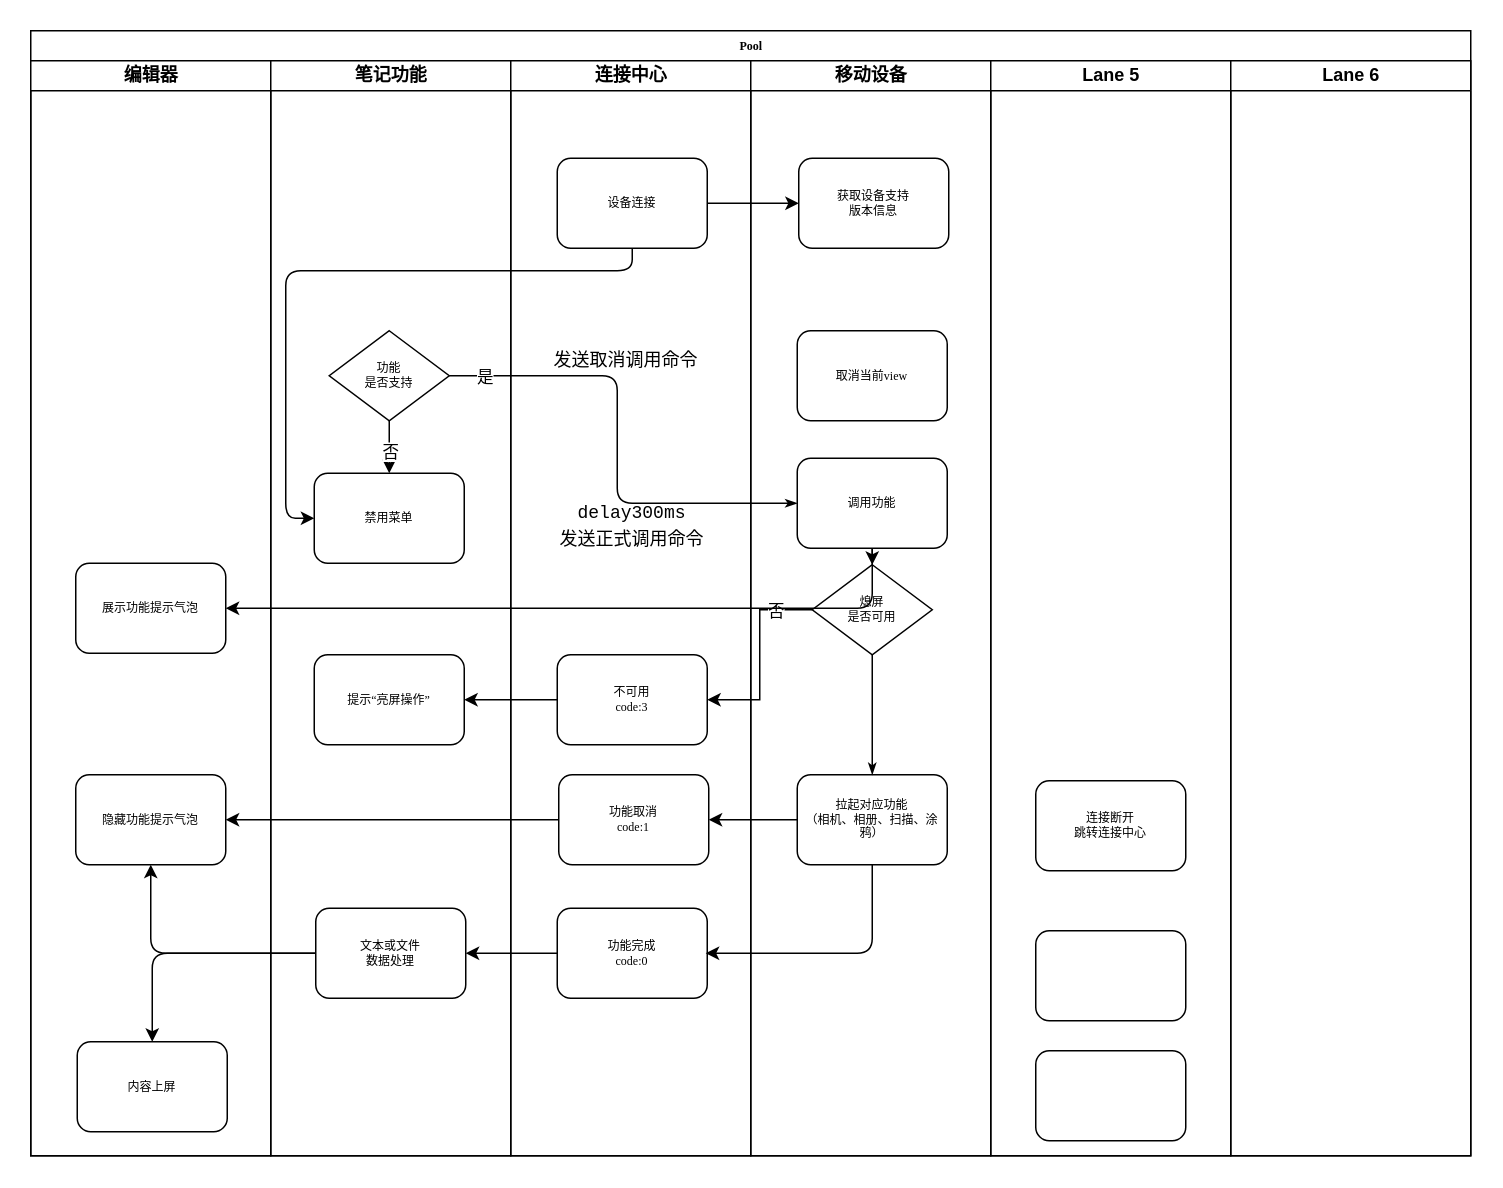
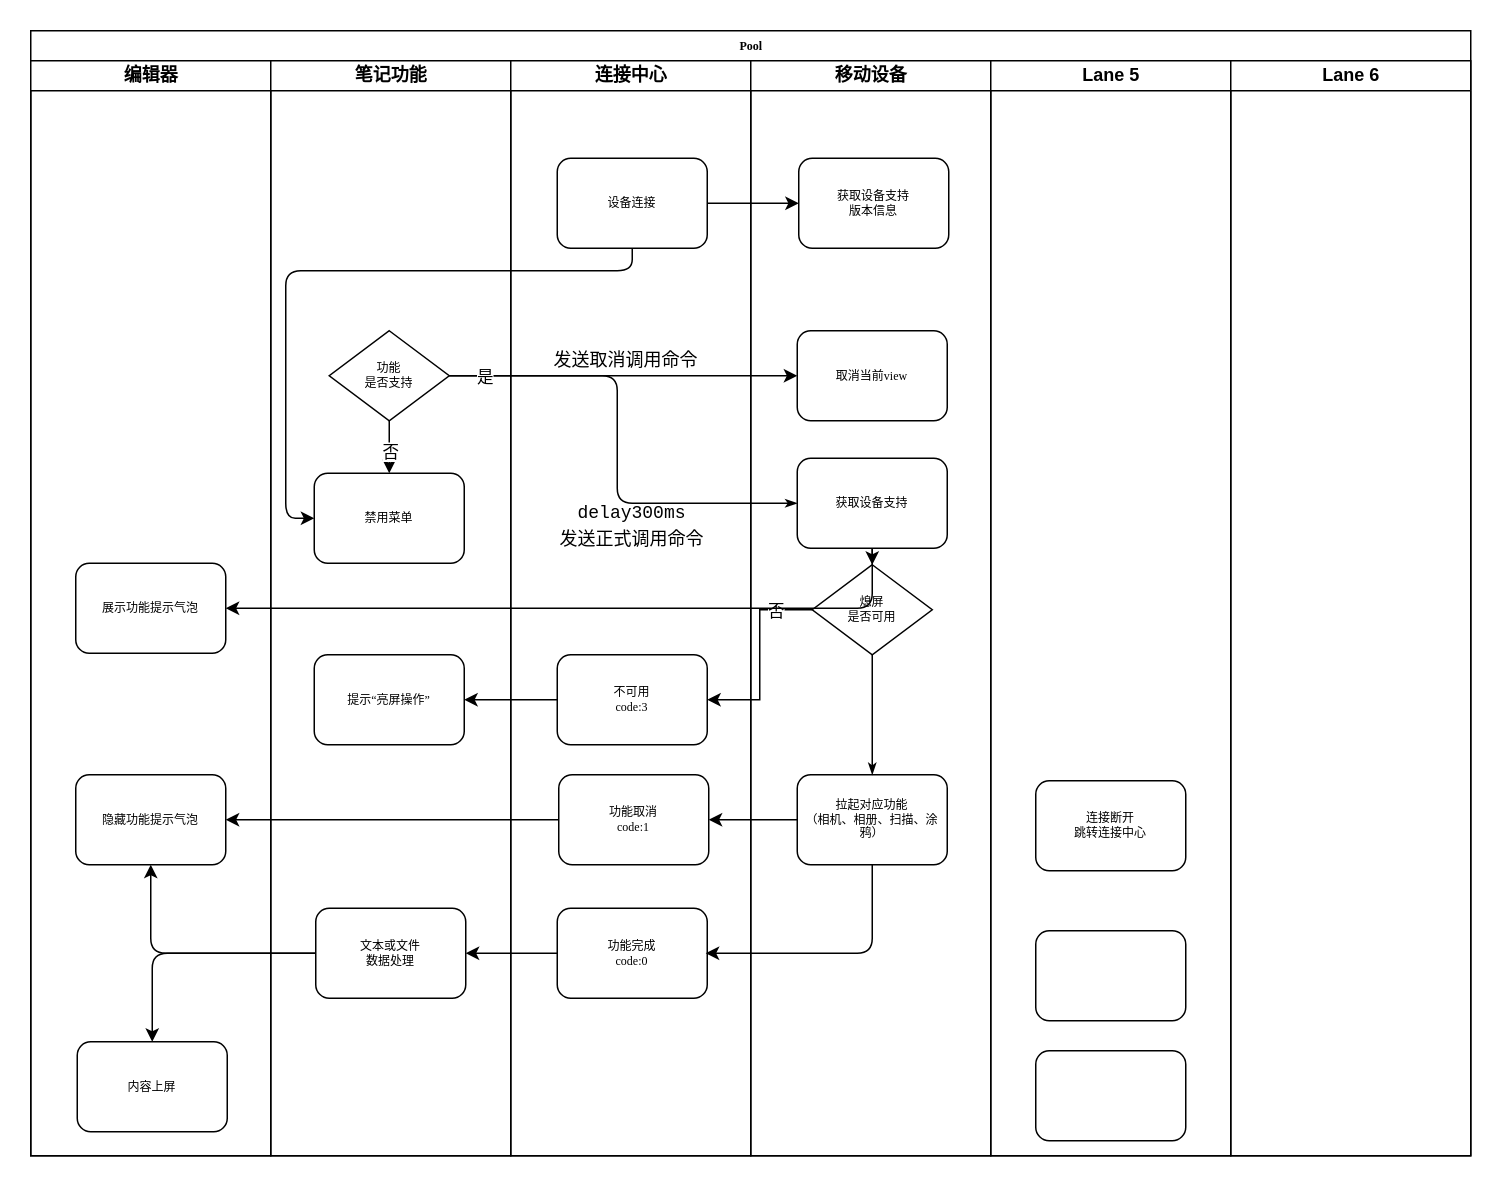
  <mxCell id="0" />
  <mxCell id="1" parent="0" />
  <mxCell id="2" value="Pool" style="swimlane;html=1;childLayout=stackLayout;startSize=20;rounded=0;shadow=0;labelBackgroundColor=none;strokeWidth=1;fontFamily=Verdana;fontSize=8;align=center;" parent="1" vertex="1"><mxGeometry x="20" y="20" width="960" height="750" as="geometry" /></mxCell>
  <mxCell id="3" value="编辑器" style="swimlane;html=1;startSize=20;" parent="2" vertex="1"><mxGeometry y="20" width="160" height="730" as="geometry" /></mxCell>
  <mxCell id="4" value="展示功能提示气泡" style="rounded=1;whiteSpace=wrap;html=1;shadow=0;labelBackgroundColor=none;strokeWidth=1;fontFamily=Verdana;fontSize=8;align=center;" vertex="1" parent="3"><mxGeometry x="30" y="335" width="100" height="60" as="geometry" /></mxCell>
  <mxCell id="5" value="隐藏功能提示气泡" style="rounded=1;whiteSpace=wrap;html=1;shadow=0;labelBackgroundColor=none;strokeWidth=1;fontFamily=Verdana;fontSize=8;align=center;" vertex="1" parent="3"><mxGeometry x="30" y="476" width="100" height="60" as="geometry" /></mxCell>
  <mxCell id="6" value="内容上屏" style="rounded=1;whiteSpace=wrap;html=1;shadow=0;labelBackgroundColor=none;strokeWidth=1;fontFamily=Verdana;fontSize=8;align=center;" vertex="1" parent="3"><mxGeometry x="31" y="654" width="100" height="60" as="geometry" /></mxCell>
  <mxCell id="7" value="笔记功能" style="swimlane;html=1;startSize=20;" parent="2" vertex="1"><mxGeometry x="160" y="20" width="160" height="730" as="geometry" /></mxCell>
  <mxCell id="8" value="文本或文件&lt;br&gt;数据处理" style="rounded=1;whiteSpace=wrap;html=1;shadow=0;labelBackgroundColor=none;strokeWidth=1;fontFamily=Verdana;fontSize=8;align=center;" vertex="1" parent="7"><mxGeometry x="30" y="565" width="100" height="60" as="geometry" /></mxCell>
  <mxCell id="9" value="禁用菜单" style="rounded=1;whiteSpace=wrap;html=1;shadow=0;labelBackgroundColor=none;strokeWidth=1;fontFamily=Verdana;fontSize=8;align=center;" vertex="1" parent="7"><mxGeometry x="29" y="275" width="100" height="60" as="geometry" /></mxCell>
  <mxCell id="10" value="连接中心" style="swimlane;html=1;startSize=20;" parent="2" vertex="1"><mxGeometry x="320" y="20" width="160" height="730" as="geometry" /></mxCell>
  <mxCell id="11" value="功能完成&lt;br&gt;code:0" style="rounded=1;whiteSpace=wrap;html=1;shadow=0;labelBackgroundColor=none;strokeWidth=1;fontFamily=Verdana;fontSize=8;align=center;" parent="10" vertex="1"><mxGeometry x="31" y="565" width="100" height="60" as="geometry" /></mxCell>
  <mxCell id="12" style="edgeStyle=orthogonalEdgeStyle;curved=1;rounded=0;orthogonalLoop=1;jettySize=auto;html=1;exitX=0;exitY=0.5;exitDx=0;exitDy=0;entryX=1;entryY=0.5;entryDx=0;entryDy=0;" edge="1" parent="2" source="11" target="8"><mxGeometry relative="1" as="geometry" /></mxCell>
  <mxCell id="13" style="edgeStyle=orthogonalEdgeStyle;rounded=1;orthogonalLoop=1;jettySize=auto;html=1;exitX=0;exitY=0.5;exitDx=0;exitDy=0;entryX=0.5;entryY=0;entryDx=0;entryDy=0;" edge="1" parent="2" source="8" target="6"><mxGeometry relative="1" as="geometry" /></mxCell>
  <mxCell id="14" value="移动设备" style="swimlane;html=1;startSize=20;" parent="2" vertex="1"><mxGeometry x="480" y="20" width="160" height="730" as="geometry" /></mxCell>
  <mxCell id="15" value="功能&lt;br&gt;是否支持" style="rhombus;whiteSpace=wrap;html=1;rounded=0;shadow=0;labelBackgroundColor=none;strokeWidth=1;fontFamily=Verdana;fontSize=8;align=center;" vertex="1" parent="14"><mxGeometry x="-281" y="180" width="80" height="60" as="geometry" /></mxCell>
  <mxCell id="16" value="提示“亮屏操作”" style="rounded=1;whiteSpace=wrap;html=1;shadow=0;labelBackgroundColor=none;strokeWidth=1;fontFamily=Verdana;fontSize=8;align=center;" vertex="1" parent="14"><mxGeometry x="-291" y="396" width="100" height="60" as="geometry" /></mxCell>
  <mxCell id="17" value="设备连接" style="rounded=1;whiteSpace=wrap;html=1;shadow=0;labelBackgroundColor=none;strokeWidth=1;fontFamily=Verdana;fontSize=8;align=center;" parent="14" vertex="1"><mxGeometry x="-129" y="65" width="100" height="60" as="geometry" /></mxCell>
  <mxCell id="18" value="&lt;div style=&quot;font-family: Menlo, Monaco, &amp;quot;Courier New&amp;quot;, monospace; line-height: 18px;&quot;&gt;&lt;span style=&quot;background-color: rgb(255, 255, 255);&quot;&gt;发送取消调用命令&lt;/span&gt;&lt;/div&gt;" style="text;html=1;strokeColor=none;fillColor=none;align=center;verticalAlign=middle;whiteSpace=wrap;rounded=0;" vertex="1" parent="14"><mxGeometry x="-138" y="185" width="110" height="30" as="geometry" /></mxCell>
  <mxCell id="19" value="&lt;div style=&quot;font-family: Menlo, Monaco, &amp;quot;Courier New&amp;quot;, monospace; line-height: 18px;&quot;&gt;&lt;span style=&quot;background-color: rgb(255, 255, 255);&quot;&gt;delay300ms&lt;/span&gt;&lt;/div&gt;&lt;div style=&quot;font-family: Menlo, Monaco, &amp;quot;Courier New&amp;quot;, monospace; line-height: 18px;&quot;&gt;&lt;span style=&quot;background-color: rgb(255, 255, 255);&quot;&gt;发送正式调用命令&lt;/span&gt;&lt;/div&gt;" style="text;html=1;strokeColor=none;fillColor=none;align=center;verticalAlign=middle;whiteSpace=wrap;rounded=0;" vertex="1" parent="14"><mxGeometry x="-134" y="295" width="110" height="30" as="geometry" /></mxCell>
  <mxCell id="20" value="不可用&lt;br&gt;code:3" style="rounded=1;whiteSpace=wrap;html=1;shadow=0;labelBackgroundColor=none;strokeWidth=1;fontFamily=Verdana;fontSize=8;align=center;" vertex="1" parent="14"><mxGeometry x="-129" y="396" width="100" height="60" as="geometry" /></mxCell>
  <mxCell id="21" value="功能取消&lt;br&gt;code:1" style="rounded=1;whiteSpace=wrap;html=1;shadow=0;labelBackgroundColor=none;strokeWidth=1;fontFamily=Verdana;fontSize=8;align=center;" vertex="1" parent="14"><mxGeometry x="-128" y="476" width="100" height="60" as="geometry" /></mxCell>
  <mxCell id="22" style="edgeStyle=orthogonalEdgeStyle;rounded=0;orthogonalLoop=1;jettySize=auto;html=1;exitX=0;exitY=0.5;exitDx=0;exitDy=0;entryX=1;entryY=0.5;entryDx=0;entryDy=0;" edge="1" parent="14" source="26" target="20"><mxGeometry relative="1" as="geometry" /></mxCell>
  <mxCell id="23" value="否" style="edgeLabel;html=1;align=center;verticalAlign=middle;resizable=0;points=[];" vertex="1" connectable="0" parent="22"><mxGeometry x="-0.811" y="-1" relative="1" as="geometry"><mxPoint x="-13" y="1" as="offset" /></mxGeometry></mxCell>
  <mxCell id="24" style="edgeStyle=orthogonalEdgeStyle;rounded=0;orthogonalLoop=1;jettySize=auto;html=1;exitX=0;exitY=0.5;exitDx=0;exitDy=0;entryX=1;entryY=0.5;entryDx=0;entryDy=0;" edge="1" parent="14" source="20" target="16"><mxGeometry relative="1" as="geometry" /></mxCell>
  <mxCell id="25" value="取消当前view" style="rounded=1;whiteSpace=wrap;html=1;shadow=0;labelBackgroundColor=none;strokeWidth=1;fontFamily=Verdana;fontSize=8;align=center;" parent="14" vertex="1"><mxGeometry x="31" y="180" width="100" height="60" as="geometry" /></mxCell>
  <mxCell id="26" value="熄屏&lt;br&gt;是否可用" style="rhombus;whiteSpace=wrap;html=1;rounded=0;shadow=0;labelBackgroundColor=none;strokeWidth=1;fontFamily=Verdana;fontSize=8;align=center;" parent="14" vertex="1"><mxGeometry x="41" y="336" width="80" height="60" as="geometry" /></mxCell>
  <mxCell id="27" value="获取设备支持&lt;br&gt;版本信息" style="rounded=1;whiteSpace=wrap;html=1;shadow=0;labelBackgroundColor=none;strokeWidth=1;fontFamily=Verdana;fontSize=8;align=center;" vertex="1" parent="14"><mxGeometry x="32" y="65" width="100" height="60" as="geometry" /></mxCell>
  <mxCell id="28" style="edgeStyle=orthogonalEdgeStyle;rounded=0;orthogonalLoop=1;jettySize=auto;html=1;exitX=0.5;exitY=1;exitDx=0;exitDy=0;entryX=0.5;entryY=0;entryDx=0;entryDy=0;" edge="1" parent="14" source="29" target="26"><mxGeometry relative="1" as="geometry" /></mxCell>
- <mxCell id="29" value="调用功能" style="rounded=1;whiteSpace=wrap;html=1;shadow=0;labelBackgroundColor=none;strokeWidth=1;fontFamily=Verdana;fontSize=8;align=center;" vertex="1" parent="14"><mxGeometry x="31" y="265" width="100" height="60" as="geometry" /></mxCell>
+ <mxCell id="29" value="获取设备支持" style="rounded=1;whiteSpace=wrap;html=1;shadow=0;labelBackgroundColor=none;strokeWidth=1;fontFamily=Verdana;fontSize=8;align=center;" vertex="1" parent="14"><mxGeometry x="31" y="265" width="100" height="60" as="geometry" /></mxCell>
  <mxCell id="30" value="拉起对应功能&lt;br&gt;（相机、相册、扫描、涂鸦）" style="rounded=1;whiteSpace=wrap;html=1;shadow=0;labelBackgroundColor=none;strokeWidth=1;fontFamily=Verdana;fontSize=8;align=center;" parent="14" vertex="1"><mxGeometry x="31" y="476" width="100" height="60" as="geometry" /></mxCell>
  <mxCell id="31" style="edgeStyle=orthogonalEdgeStyle;rounded=1;html=1;labelBackgroundColor=none;startArrow=none;startFill=0;startSize=5;endArrow=classicThin;endFill=1;endSize=5;jettySize=auto;orthogonalLoop=1;strokeWidth=1;fontFamily=Verdana;fontSize=8" parent="14" source="26" target="30" edge="1"><mxGeometry relative="1" as="geometry" /></mxCell>
  <mxCell id="32" style="edgeStyle=orthogonalEdgeStyle;rounded=0;orthogonalLoop=1;jettySize=auto;html=1;exitX=1;exitY=0.5;exitDx=0;exitDy=0;entryX=0;entryY=0.5;entryDx=0;entryDy=0;" edge="1" parent="14" source="17" target="27"><mxGeometry relative="1" as="geometry" /></mxCell>
+ <mxCell id="33" style="edgeStyle=orthogonalEdgeStyle;rounded=0;orthogonalLoop=1;jettySize=auto;html=1;exitX=1;exitY=0.5;exitDx=0;exitDy=0;entryX=0;entryY=0.5;entryDx=0;entryDy=0;" edge="1" parent="14" source="15" target="25"><mxGeometry relative="1" as="geometry" /></mxCell>
  <mxCell id="34" style="edgeStyle=orthogonalEdgeStyle;rounded=1;html=1;labelBackgroundColor=none;startArrow=none;startFill=0;startSize=5;endArrow=classicThin;endFill=1;endSize=5;jettySize=auto;orthogonalLoop=1;strokeWidth=1;fontFamily=Verdana;fontSize=8;entryX=0;entryY=0.5;entryDx=0;entryDy=0;exitX=1;exitY=0.5;exitDx=0;exitDy=0;" parent="14" source="15" target="29" edge="1"><mxGeometry relative="1" as="geometry"><Array as="points"><mxPoint x="-89" y="210" /><mxPoint x="-89" y="295" /></Array></mxGeometry></mxCell>
  <mxCell id="35" value="是" style="edgeLabel;html=1;align=center;verticalAlign=middle;resizable=0;points=[];" vertex="1" connectable="0" parent="34"><mxGeometry x="-0.857" relative="1" as="geometry"><mxPoint as="offset" /></mxGeometry></mxCell>
  <mxCell id="36" style="edgeStyle=orthogonalEdgeStyle;rounded=0;orthogonalLoop=1;jettySize=auto;html=1;exitX=0;exitY=0.5;exitDx=0;exitDy=0;entryX=1;entryY=0.5;entryDx=0;entryDy=0;" edge="1" parent="14" source="30" target="21"><mxGeometry relative="1" as="geometry" /></mxCell>
  <mxCell id="37" value="Lane 5" style="swimlane;html=1;startSize=20;" parent="2" vertex="1"><mxGeometry x="640" y="20" width="160" height="730" as="geometry" /></mxCell>
  <mxCell id="38" value="" style="rounded=1;whiteSpace=wrap;html=1;shadow=0;labelBackgroundColor=none;strokeWidth=1;fontFamily=Verdana;fontSize=8;align=center;" parent="37" vertex="1"><mxGeometry x="30" y="580" width="100" height="60" as="geometry" /></mxCell>
  <mxCell id="39" value="" style="rounded=1;whiteSpace=wrap;html=1;shadow=0;labelBackgroundColor=none;strokeWidth=1;fontFamily=Verdana;fontSize=8;align=center;" parent="37" vertex="1"><mxGeometry x="30" y="660" width="100" height="60" as="geometry" /></mxCell>
  <mxCell id="40" value="连接断开&lt;br&gt;跳转连接中心" style="rounded=1;whiteSpace=wrap;html=1;shadow=0;labelBackgroundColor=none;strokeWidth=1;fontFamily=Verdana;fontSize=8;align=center;" parent="37" vertex="1"><mxGeometry x="30" y="480" width="100" height="60" as="geometry" /></mxCell>
  <mxCell id="41" value="Lane 6" style="swimlane;html=1;startSize=20;" parent="2" vertex="1"><mxGeometry x="800" y="20" width="160" height="730" as="geometry" /></mxCell>
  <mxCell id="42" style="edgeStyle=orthogonalEdgeStyle;rounded=1;orthogonalLoop=1;jettySize=auto;html=1;exitX=0.5;exitY=1;exitDx=0;exitDy=0;entryX=1;entryY=0.5;entryDx=0;entryDy=0;" edge="1" parent="2" source="29" target="4"><mxGeometry relative="1" as="geometry" /></mxCell>
  <mxCell id="43" style="edgeStyle=orthogonalEdgeStyle;curved=1;rounded=0;orthogonalLoop=1;jettySize=auto;html=1;exitX=0;exitY=0.5;exitDx=0;exitDy=0;entryX=1;entryY=0.5;entryDx=0;entryDy=0;" edge="1" parent="2" source="21" target="5"><mxGeometry relative="1" as="geometry" /></mxCell>
  <mxCell id="44" style="edgeStyle=orthogonalEdgeStyle;rounded=1;orthogonalLoop=1;jettySize=auto;html=1;exitX=0.5;exitY=1;exitDx=0;exitDy=0;" edge="1" parent="2" source="30"><mxGeometry relative="1" as="geometry"><mxPoint x="450" y="615" as="targetPoint" /><Array as="points"><mxPoint x="561" y="615" /></Array></mxGeometry></mxCell>
  <mxCell id="45" style="edgeStyle=orthogonalEdgeStyle;rounded=1;orthogonalLoop=1;jettySize=auto;html=1;exitX=0;exitY=0.5;exitDx=0;exitDy=0;entryX=0.5;entryY=1;entryDx=0;entryDy=0;" edge="1" parent="2" source="8" target="5"><mxGeometry relative="1" as="geometry"><Array as="points"><mxPoint x="80" y="615" /></Array></mxGeometry></mxCell>
  <mxCell id="46" style="edgeStyle=orthogonalEdgeStyle;rounded=0;orthogonalLoop=1;jettySize=auto;html=1;exitX=0.5;exitY=1;exitDx=0;exitDy=0;entryX=0.5;entryY=0;entryDx=0;entryDy=0;" edge="1" parent="2" source="15" target="9"><mxGeometry relative="1" as="geometry" /></mxCell>
  <mxCell id="47" value="否" style="edgeLabel;html=1;align=center;verticalAlign=middle;resizable=0;points=[];" vertex="1" connectable="0" parent="46"><mxGeometry x="-0.486" y="-1" relative="1" as="geometry"><mxPoint x="1" y="11" as="offset" /></mxGeometry></mxCell>
  <mxCell id="48" style="edgeStyle=orthogonalEdgeStyle;rounded=1;orthogonalLoop=1;jettySize=auto;html=1;exitX=0.5;exitY=1;exitDx=0;exitDy=0;" edge="1" parent="2" source="17" target="9"><mxGeometry relative="1" as="geometry"><mxPoint x="189" y="325" as="targetPoint" /><Array as="points"><mxPoint x="401" y="160" /><mxPoint x="170" y="160" /><mxPoint x="170" y="325" /></Array></mxGeometry></mxCell>
